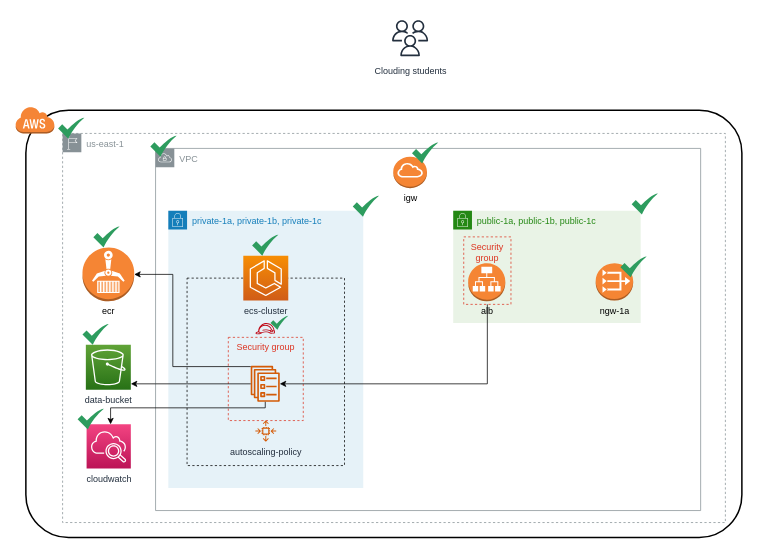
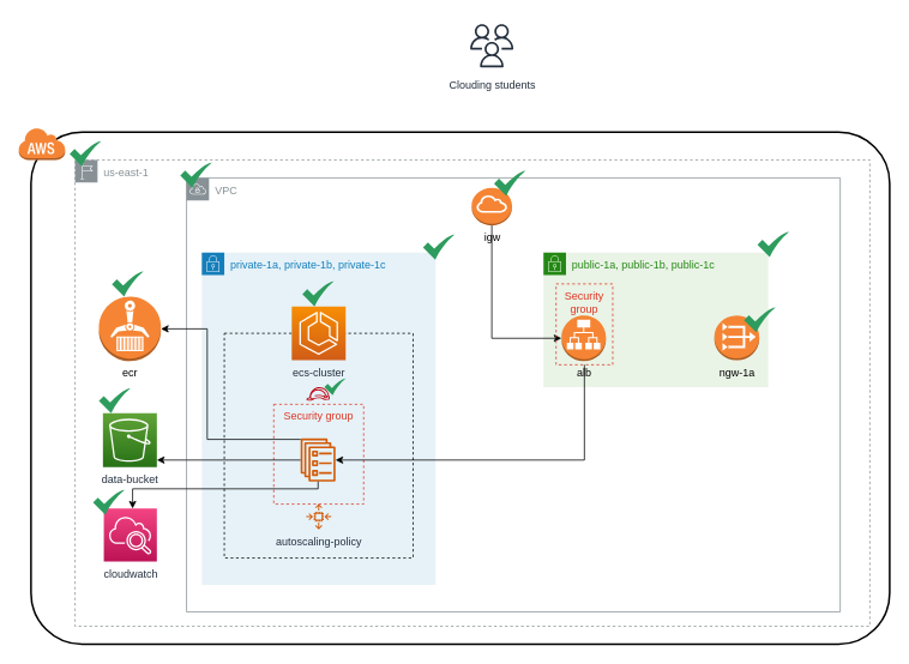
  <mxCell id="0" />
  <mxCell id="1" parent="0" />
  <mxCell id="2" value="" style="rounded=1;arcSize=10;dashed=0;fillColor=none;gradientColor=none;strokeWidth=2;" parent="1" vertex="1"><mxGeometry x="34" y="146" width="955" height="570" as="geometry" /></mxCell>
  <mxCell id="3" value="us-east-1" style="sketch=0;outlineConnect=0;gradientColor=none;html=1;whiteSpace=wrap;fontSize=12;fontStyle=0;shape=mxgraph.aws4.group;grIcon=mxgraph.aws4.group_region;strokeColor=#879196;fillColor=none;verticalAlign=top;align=left;spacingLeft=30;fontColor=#879196;dashed=1;" parent="1" vertex="1"><mxGeometry x="83" y="177" width="884" height="519" as="geometry" /></mxCell>
  <mxCell id="4" value="" style="dashed=0;html=1;shape=mxgraph.aws3.cloud;fillColor=#F58536;gradientColor=none;dashed=0;" parent="1" vertex="1"><mxGeometry x="20" y="141" width="52" height="36" as="geometry" /></mxCell>
  <mxCell id="5" value="VPC" style="sketch=0;outlineConnect=0;gradientColor=none;html=1;whiteSpace=wrap;fontSize=12;fontStyle=0;shape=mxgraph.aws4.group;grIcon=mxgraph.aws4.group_vpc;strokeColor=#879196;fillColor=none;verticalAlign=top;align=left;spacingLeft=30;fontColor=#879196;dashed=0;" parent="1" vertex="1"><mxGeometry x="207" y="197" width="727" height="483" as="geometry" /></mxCell>
  <mxCell id="6" value="private-1a, private-1b, private-1c" style="points=[[0,0],[0.25,0],[0.5,0],[0.75,0],[1,0],[1,0.25],[1,0.5],[1,0.75],[1,1],[0.75,1],[0.5,1],[0.25,1],[0,1],[0,0.75],[0,0.5],[0,0.25]];outlineConnect=0;gradientColor=none;html=1;whiteSpace=wrap;fontSize=12;fontStyle=0;container=1;pointerEvents=0;collapsible=0;recursiveResize=0;shape=mxgraph.aws4.group;grIcon=mxgraph.aws4.group_security_group;grStroke=0;strokeColor=#147EBA;fillColor=#E6F2F8;verticalAlign=top;align=left;spacingLeft=30;fontColor=#147EBA;dashed=0;" parent="1" vertex="1"><mxGeometry x="224" y="280" width="260" height="370" as="geometry" /></mxCell>
  <mxCell id="7" value="" style="rounded=0;whiteSpace=wrap;html=1;fillColor=none;dashed=1;" parent="6" vertex="1"><mxGeometry x="25" y="90" width="210" height="250" as="geometry" /></mxCell>
  <mxCell id="8" value="ecs-cluster" style="sketch=0;points=[[0,0,0],[0.25,0,0],[0.5,0,0],[0.75,0,0],[1,0,0],[0,1,0],[0.25,1,0],[0.5,1,0],[0.75,1,0],[1,1,0],[0,0.25,0],[0,0.5,0],[0,0.75,0],[1,0.25,0],[1,0.5,0],[1,0.75,0]];outlineConnect=0;fontColor=#232F3E;gradientColor=#F78E04;gradientDirection=north;fillColor=#D05C17;strokeColor=#ffffff;dashed=0;verticalLabelPosition=bottom;verticalAlign=top;align=center;html=1;fontSize=12;fontStyle=0;aspect=fixed;shape=mxgraph.aws4.resourceIcon;resIcon=mxgraph.aws4.ecs;" parent="6" vertex="1"><mxGeometry x="100" y="60" width="60" height="60" as="geometry" /></mxCell>
  <mxCell id="9" value="Security group" style="fillColor=none;strokeColor=#DD3522;verticalAlign=top;fontStyle=0;fontColor=#DD3522;whiteSpace=wrap;html=1;dashed=1;" parent="6" vertex="1"><mxGeometry x="80" y="169" width="100" height="111" as="geometry" /></mxCell>
  <mxCell id="10" value="" style="sketch=0;outlineConnect=0;fontColor=#232F3E;gradientColor=none;fillColor=#BF0816;strokeColor=none;dashed=0;verticalLabelPosition=bottom;verticalAlign=top;align=center;html=1;fontSize=12;fontStyle=0;aspect=fixed;pointerEvents=1;shape=mxgraph.aws4.role;" parent="6" vertex="1"><mxGeometry x="116" y="150" width="26.5" height="14.95" as="geometry" /></mxCell>
  <mxCell id="11" value="autoscaling-policy" style="sketch=0;outlineConnect=0;fontColor=#232F3E;gradientColor=none;fillColor=#D45B07;strokeColor=none;dashed=0;verticalLabelPosition=bottom;verticalAlign=top;align=center;html=1;fontSize=12;fontStyle=0;aspect=fixed;pointerEvents=1;shape=mxgraph.aws4.auto_scaling2;horizontal=1;" parent="6" vertex="1"><mxGeometry x="116" y="280" width="28" height="28" as="geometry" /></mxCell>
  <mxCell id="12" value="" style="sketch=0;outlineConnect=0;fontColor=#232F3E;gradientColor=none;fillColor=#D45B07;strokeColor=none;dashed=0;verticalLabelPosition=bottom;verticalAlign=top;align=center;html=1;fontSize=12;fontStyle=0;aspect=fixed;pointerEvents=1;shape=mxgraph.aws4.ecs_service;" parent="6" vertex="1"><mxGeometry x="109.75" y="207" width="39" height="48" as="geometry" /></mxCell>
  <mxCell id="13" value="" style="sketch=0;html=1;aspect=fixed;strokeColor=none;shadow=0;align=center;fillColor=#2D9C5E;verticalAlign=top;labelPosition=center;verticalLabelPosition=bottom;shape=mxgraph.gcp2.check" parent="6" vertex="1"><mxGeometry x="111.75" y="32" width="35" height="28" as="geometry" /></mxCell>
  <mxCell id="14" value="" style="sketch=0;html=1;aspect=fixed;strokeColor=none;shadow=0;align=center;fillColor=#2D9C5E;verticalAlign=top;labelPosition=center;verticalLabelPosition=bottom;shape=mxgraph.gcp2.check" vertex="1" parent="6"><mxGeometry x="136.25" y="140" width="23.75" height="19" as="geometry" /></mxCell>
  <mxCell id="15" value="public-1a, public-1b, public-1c" style="points=[[0,0],[0.25,0],[0.5,0],[0.75,0],[1,0],[1,0.25],[1,0.5],[1,0.75],[1,1],[0.75,1],[0.5,1],[0.25,1],[0,1],[0,0.75],[0,0.5],[0,0.25]];outlineConnect=0;gradientColor=none;html=1;whiteSpace=wrap;fontSize=12;fontStyle=0;container=1;pointerEvents=0;collapsible=0;recursiveResize=0;shape=mxgraph.aws4.group;grIcon=mxgraph.aws4.group_security_group;grStroke=0;strokeColor=#248814;fillColor=#E9F3E6;verticalAlign=top;align=left;spacingLeft=30;fontColor=#248814;dashed=0;" parent="1" vertex="1"><mxGeometry x="604" y="280" width="250" height="150" as="geometry" /></mxCell>
+ <mxCell id="16" style="edgeStyle=orthogonalEdgeStyle;rounded=0;orthogonalLoop=1;jettySize=auto;html=1;entryX=0;entryY=0.5;entryDx=0;entryDy=0;entryPerimeter=0;" parent="1" source="17" target="20" edge="1"><mxGeometry relative="1" as="geometry"><Array as="points"><mxPoint x="547" y="376" /></Array></mxGeometry></mxCell>
  <mxCell id="17" value="igw" style="outlineConnect=0;dashed=0;verticalLabelPosition=bottom;verticalAlign=top;align=center;html=1;shape=mxgraph.aws3.internet_gateway;fillColor=#F58534;gradientColor=none;" parent="1" vertex="1"><mxGeometry x="524" y="208" width="45" height="42" as="geometry" /></mxCell>
  <mxCell id="18" value="ngw-1a" style="outlineConnect=0;dashed=0;verticalLabelPosition=bottom;verticalAlign=top;align=center;html=1;shape=mxgraph.aws3.vpc_nat_gateway;fillColor=#F58534;gradientColor=none;" parent="1" vertex="1"><mxGeometry x="794" y="350" width="50" height="50" as="geometry" /></mxCell>
  <mxCell id="19" value="Clouding students" style="sketch=0;outlineConnect=0;fontColor=#232F3E;gradientColor=none;strokeColor=#232F3E;fillColor=#ffffff;dashed=0;verticalLabelPosition=bottom;verticalAlign=top;align=center;html=1;fontSize=12;fontStyle=0;aspect=fixed;shape=mxgraph.aws4.resourceIcon;resIcon=mxgraph.aws4.users;" parent="1" vertex="1"><mxGeometry x="516.5" y="20" width="60" height="60" as="geometry" /></mxCell>
  <mxCell id="20" value="alb" style="outlineConnect=0;dashed=0;verticalLabelPosition=bottom;verticalAlign=top;align=center;html=1;shape=mxgraph.aws3.application_load_balancer;fillColor=#F58534;gradientColor=none;" parent="1" vertex="1"><mxGeometry x="624" y="350" width="49.5" height="51" as="geometry" /></mxCell>
  <mxCell id="21" value="data-bucket" style="sketch=0;points=[[0,0,0],[0.25,0,0],[0.5,0,0],[0.75,0,0],[1,0,0],[0,1,0],[0.25,1,0],[0.5,1,0],[0.75,1,0],[1,1,0],[0,0.25,0],[0,0.5,0],[0,0.75,0],[1,0.25,0],[1,0.5,0],[1,0.75,0]];outlineConnect=0;fontColor=#232F3E;gradientColor=#60A337;gradientDirection=north;fillColor=#277116;strokeColor=#ffffff;dashed=0;verticalLabelPosition=bottom;verticalAlign=top;align=center;html=1;fontSize=12;fontStyle=0;aspect=fixed;shape=mxgraph.aws4.resourceIcon;resIcon=mxgraph.aws4.s3;" parent="1" vertex="1"><mxGeometry x="114" y="459" width="60" height="60" as="geometry" /></mxCell>
  <mxCell id="22" style="edgeStyle=orthogonalEdgeStyle;rounded=0;orthogonalLoop=1;jettySize=auto;html=1;" parent="1" source="23" target="12" edge="1"><mxGeometry relative="1" as="geometry"><Array as="points"><mxPoint x="650" y="511" /></Array></mxGeometry></mxCell>
  <mxCell id="23" value="Security group" style="fillColor=none;strokeColor=#DD3522;verticalAlign=top;fontStyle=0;fontColor=#DD3522;whiteSpace=wrap;html=1;dashed=1;" parent="1" vertex="1"><mxGeometry x="618" y="315" width="63" height="90" as="geometry" /></mxCell>
  <mxCell id="24" value="ecr" style="outlineConnect=0;dashed=0;verticalLabelPosition=bottom;verticalAlign=top;align=center;html=1;shape=mxgraph.aws3.ecr;fillColor=#F58534;gradientColor=none;" parent="1" vertex="1"><mxGeometry x="109.5" y="329" width="69" height="72" as="geometry" /></mxCell>
  <mxCell id="25" value="" style="sketch=0;html=1;aspect=fixed;strokeColor=none;shadow=0;align=center;fillColor=#2D9C5E;verticalAlign=top;labelPosition=center;verticalLabelPosition=bottom;shape=mxgraph.gcp2.check" parent="1" vertex="1"><mxGeometry x="200" y="180" width="35" height="28" as="geometry" /></mxCell>
  <mxCell id="26" value="" style="sketch=0;html=1;aspect=fixed;strokeColor=none;shadow=0;align=center;fillColor=#2D9C5E;verticalAlign=top;labelPosition=center;verticalLabelPosition=bottom;shape=mxgraph.gcp2.check" parent="1" vertex="1"><mxGeometry x="77" y="156" width="35" height="28" as="geometry" /></mxCell>
  <mxCell id="27" value="cloudwatch" style="sketch=0;points=[[0,0,0],[0.25,0,0],[0.5,0,0],[0.75,0,0],[1,0,0],[0,1,0],[0.25,1,0],[0.5,1,0],[0.75,1,0],[1,1,0],[0,0.25,0],[0,0.5,0],[0,0.75,0],[1,0.25,0],[1,0.5,0],[1,0.75,0]];points=[[0,0,0],[0.25,0,0],[0.5,0,0],[0.75,0,0],[1,0,0],[0,1,0],[0.25,1,0],[0.5,1,0],[0.75,1,0],[1,1,0],[0,0.25,0],[0,0.5,0],[0,0.75,0],[1,0.25,0],[1,0.5,0],[1,0.75,0]];outlineConnect=0;fontColor=#232F3E;gradientColor=#F34482;gradientDirection=north;fillColor=#BC1356;strokeColor=#ffffff;dashed=0;verticalLabelPosition=bottom;verticalAlign=top;align=center;html=1;fontSize=12;fontStyle=0;aspect=fixed;shape=mxgraph.aws4.resourceIcon;resIcon=mxgraph.aws4.cloudwatch_2;" parent="1" vertex="1"><mxGeometry x="115" y="565" width="59" height="59" as="geometry" /></mxCell>
  <mxCell id="28" style="edgeStyle=orthogonalEdgeStyle;rounded=0;orthogonalLoop=1;jettySize=auto;html=1;" parent="1" source="12" target="24" edge="1"><mxGeometry relative="1" as="geometry"><Array as="points"><mxPoint x="230" y="488" /><mxPoint x="230" y="365" /></Array></mxGeometry></mxCell>
  <mxCell id="29" style="edgeStyle=orthogonalEdgeStyle;rounded=0;orthogonalLoop=1;jettySize=auto;html=1;" parent="1" source="12" target="21" edge="1"><mxGeometry relative="1" as="geometry"><Array as="points"><mxPoint x="207" y="511" /><mxPoint x="207" y="511" /></Array></mxGeometry></mxCell>
  <mxCell id="30" style="edgeStyle=orthogonalEdgeStyle;rounded=0;orthogonalLoop=1;jettySize=auto;html=1;" parent="1" source="12" target="27" edge="1"><mxGeometry relative="1" as="geometry"><Array as="points"><mxPoint x="353" y="543" /><mxPoint x="147" y="543" /></Array></mxGeometry></mxCell>
  <mxCell id="31" value="" style="sketch=0;html=1;aspect=fixed;strokeColor=none;shadow=0;align=center;fillColor=#2D9C5E;verticalAlign=top;labelPosition=center;verticalLabelPosition=bottom;shape=mxgraph.gcp2.check" parent="1" vertex="1"><mxGeometry x="470" y="260" width="35" height="28" as="geometry" /></mxCell>
  <mxCell id="32" value="" style="sketch=0;html=1;aspect=fixed;strokeColor=none;shadow=0;align=center;fillColor=#2D9C5E;verticalAlign=top;labelPosition=center;verticalLabelPosition=bottom;shape=mxgraph.gcp2.check" parent="1" vertex="1"><mxGeometry x="842" y="257" width="35" height="28" as="geometry" /></mxCell>
  <mxCell id="33" value="" style="sketch=0;html=1;aspect=fixed;strokeColor=none;shadow=0;align=center;fillColor=#2D9C5E;verticalAlign=top;labelPosition=center;verticalLabelPosition=bottom;shape=mxgraph.gcp2.check" parent="1" vertex="1"><mxGeometry x="827" y="341" width="35" height="28" as="geometry" /></mxCell>
  <mxCell id="34" value="" style="sketch=0;html=1;aspect=fixed;strokeColor=none;shadow=0;align=center;fillColor=#2D9C5E;verticalAlign=top;labelPosition=center;verticalLabelPosition=bottom;shape=mxgraph.gcp2.check" parent="1" vertex="1"><mxGeometry x="549" y="189" width="35" height="28" as="geometry" /></mxCell>
  <mxCell id="35" value="" style="sketch=0;html=1;aspect=fixed;strokeColor=none;shadow=0;align=center;fillColor=#2D9C5E;verticalAlign=top;labelPosition=center;verticalLabelPosition=bottom;shape=mxgraph.gcp2.check" parent="1" vertex="1"><mxGeometry x="124" y="301" width="35" height="28" as="geometry" /></mxCell>
  <mxCell id="36" value="" style="sketch=0;html=1;aspect=fixed;strokeColor=none;shadow=0;align=center;fillColor=#2D9C5E;verticalAlign=top;labelPosition=center;verticalLabelPosition=bottom;shape=mxgraph.gcp2.check" parent="1" vertex="1"><mxGeometry x="109.5" y="431" width="35" height="28" as="geometry" /></mxCell>
  <mxCell id="37" value="" style="sketch=0;html=1;aspect=fixed;strokeColor=none;shadow=0;align=center;fillColor=#2D9C5E;verticalAlign=top;labelPosition=center;verticalLabelPosition=bottom;shape=mxgraph.gcp2.check" parent="1" vertex="1"><mxGeometry x="103" y="544" width="35" height="28" as="geometry" /></mxCell>
